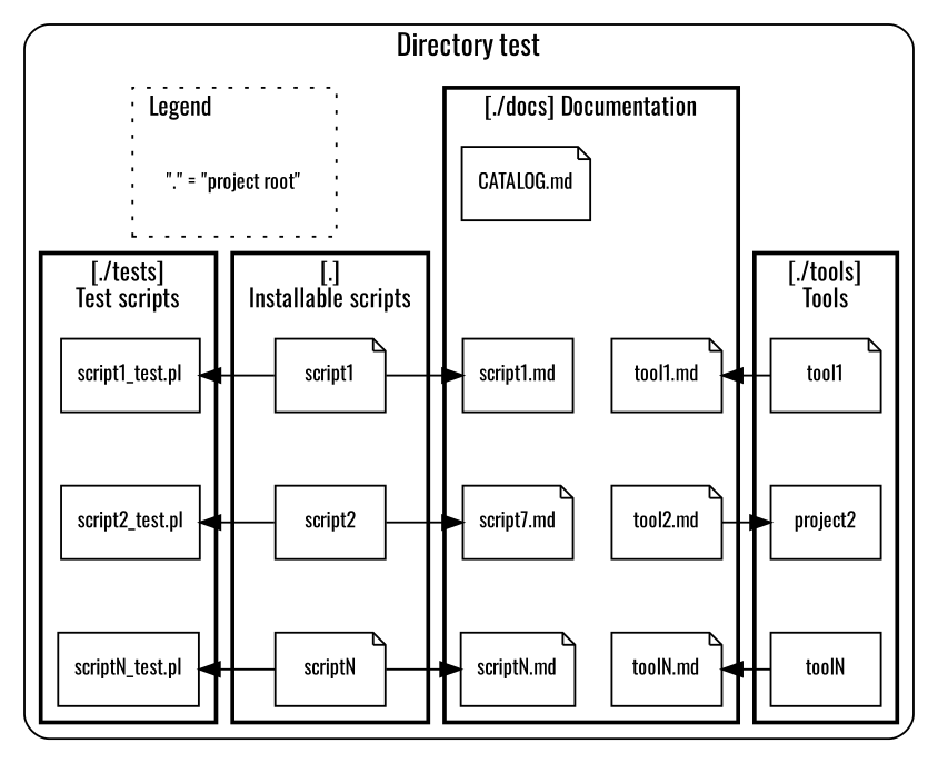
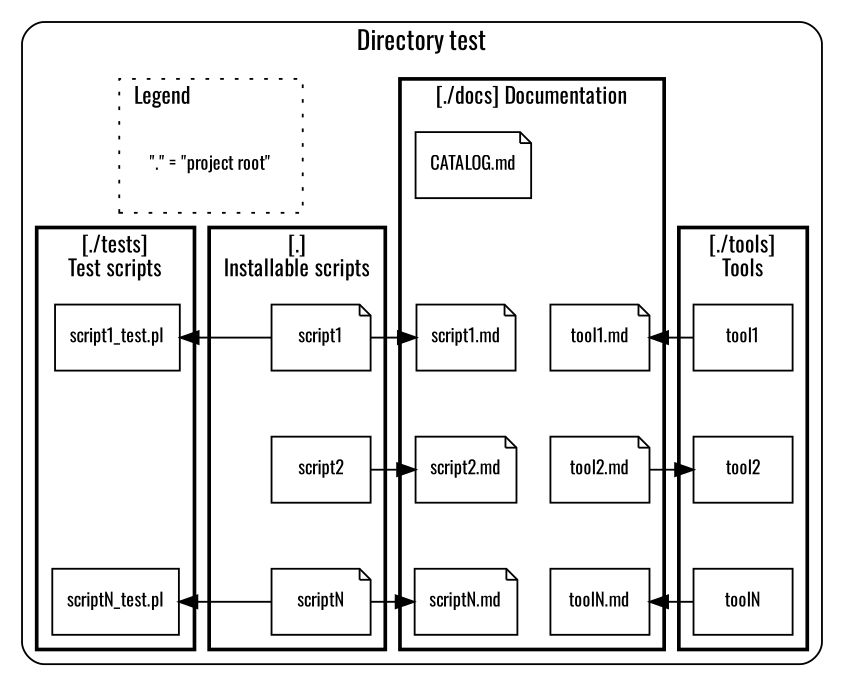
  digraph {
    constraint=false
    fontname=Oswald
    newrank=true
    node [fontname=Oswald fontsize=10 shape=note]
    edge [fontname=Oswald style=invis]
-   n1 [label=tool1]
-   n2 [label="script1.md" shape=box]
+   n1 [label=tool1 shape=box]
+   n2 [label="script1.md"]
    n3 [label="tool1.md"]
    n4 [label=script1]
    n5 [label="script1_test.pl" shape=box]
-   n6 [label=project2 shape=box]
-   n7 [label="script7.md"]
+   n6 [label=tool2 shape=box]
+   n7 [label="script2.md"]
    n8 [label="tool2.md"]
    n9 [label=script2 shape=box]
-   n10 [label="script2_test.pl" shape=box]
    n11 [label=toolN shape=box]
    n12 [label="scriptN.md"]
-   n13 [label="toolN.md"]
+   n13 [label="toolN.md" shape=box]
    n14 [label=scriptN]
    n15 [label="scriptN_test.pl" shape=box]
    n16 [label="CATALOG.md"]
    n17 [label="\".\" = \"project root\"" shape=plaintext]
    subgraph cluster_1 {
      color=black
      label="Directory test"
      penwidth=1
      style=rounded
      subgraph sub_2 {
        color=black
        label="Directory structure"
        penwidth=1
        rank=same
        style=rounded
        n1
        n2
        n3
        n4
        n5
      }
      subgraph sub_3 {
        color=black
        label="Directory structure"
        penwidth=1
        rank=same
        style=rounded
        n6
        n7
        n8
        n9
-       n10
      }
      subgraph sub_4 {
        color=black
        label="Directory structure"
        penwidth=1
        rank=same
        style=rounded
        n11
        n12
        n13
        n14
        n15
      }
      subgraph cluster_5 {
        color=black
        fontsize=12
        label="[./tools]\nTools"
        penwidth=2
        style=solid
        subgraph sub_6 {
          color=black
          fontsize=12
          label="[./tools]\nTools"
          penwidth=2
          style=solid
          n1
          n6
          n11
        }
      }
      subgraph cluster_7 {
        color=black
        fontsize=12
        label="[./docs] Documentation"
        penwidth=2
        style=solid
        subgraph sub_8 {
          color=black
          fontsize=12
          label="[./docs] Documentation"
          penwidth=2
          style=solid
          n2
          n3
          n7
          n8
          n12
          n13
          n16
        }
      }
      subgraph cluster_9 {
        color=black
        fontsize=12
        label="[.]\nInstallable scripts"
        penwidth=2
        style=solid
        subgraph sub_10 {
          color=black
          fontsize=12
          label="[.]\nInstallable scripts"
          penwidth=2
          style=solid
          n4
          n9
          n14
        }
      }
      subgraph cluster_11 {
        color=black
        fontsize=12
        label="[./tests]\nTest scripts"
        penwidth=2
        style=solid
        subgraph sub_12 {
          color=black
          fontsize=12
          label="[./tests]\nTest scripts"
          penwidth=2
          style=solid
          n5
-         n10
          n15
        }
      }
      subgraph cluster_13 {
        color=black
        fontsize=12
        label=Legend
        labeljust=l
        penwidth=1
        style=dotted
        n17
      }
    }
    n1 -> n3 [style=""]
    n1 -> n6
    n2 -> n3
    n2 -> n7
    n3 -> n8
    n4 -> n2 [style=""]
    n4 -> n5 [style=""]
    n4 -> n9
-   n5 -> n10
    n6 -> n11
    n7 -> n12
    n8 -> n6 [style=""]
    n8 -> n13
    n9 -> n7 [style=""]
-   n9 -> n10 [style=""]
    n9 -> n14
-   n10 -> n15
    n11 -> n13 [style=""]
    n14 -> n12 [style=""]
    n14 -> n15 [style=""]
    n16 -> n2
  }
